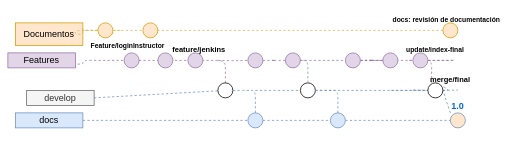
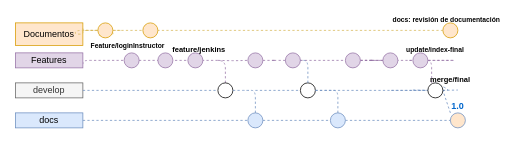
  <mxCell id="0" />
  <mxCell id="1" parent="0" />
  <mxCell id="2" value="|" style="edgeStyle=orthogonalEdgeStyle;rounded=1;orthogonalLoop=1;jettySize=auto;html=1;dashed=1;endArrow=none;endFill=0;fillColor=#e1d5e7;strokeColor=#9673a6;entryX=1;entryY=0.75;entryDx=0;entryDy=0;exitX=0.5;exitY=0;exitDx=0;exitDy=0;" parent="1" source="13" target="6" edge="1"><mxGeometry relative="1" as="geometry"><Array as="points"><mxPoint x="300" y="80" /><mxPoint x="110" y="80" /></Array><mxPoint x="300" y="90" as="sourcePoint" /><mxPoint x="620" y="230" as="targetPoint" /></mxGeometry></mxCell>
  <mxCell id="3" value="1.0" style="ellipse;whiteSpace=wrap;html=1;aspect=fixed;fillColor=#ffe6cc;strokeColor=#6c8ebf;fontStyle=1;labelPosition=center;verticalLabelPosition=top;align=center;verticalAlign=bottom;fontColor=#0066CC;" parent="1" vertex="1"><mxGeometry x="600" y="150" width="20" height="20" as="geometry" /></mxCell>
  <mxCell id="4" value="docs" style="text;html=1;strokeColor=#6c8ebf;fillColor=#dae8fc;align=center;verticalAlign=middle;whiteSpace=wrap;rounded=0;" parent="1" vertex="1"><mxGeometry x="20" y="150" width="90" height="20" as="geometry" /></mxCell>
- <mxCell id="5" value="develop" style="text;html=1;strokeColor=#666666;fillColor=#f5f5f5;align=center;verticalAlign=middle;whiteSpace=wrap;rounded=0;fontColor=#333333;" vertex="1" parent="1"><mxGeometry x="35" y="120" width="90" height="20" as="geometry" /></mxCell>
- <mxCell id="6" value="Features" style="text;html=1;strokeColor=#9673a6;fillColor=#e1d5e7;align=center;verticalAlign=middle;whiteSpace=wrap;rounded=0;" vertex="1" parent="1"><mxGeometry x="10" y="70" width="90" height="20" as="geometry" /></mxCell>
+ <mxCell id="5" value="develop" style="text;html=1;strokeColor=#666666;fillColor=#f5f5f5;align=center;verticalAlign=middle;whiteSpace=wrap;rounded=0;fontColor=#333333;" vertex="1" parent="1"><mxGeometry x="20" y="110" width="90" height="20" as="geometry" /></mxCell>
+ <mxCell id="6" value="Features" style="text;html=1;strokeColor=#9673a6;fillColor=#e1d5e7;align=center;verticalAlign=middle;whiteSpace=wrap;rounded=0;" vertex="1" parent="1"><mxGeometry x="20" y="70" width="90" height="20" as="geometry" /></mxCell>
  <mxCell id="7" value="Documentos" style="text;html=1;strokeColor=#d79b00;fillColor=#ffe6cc;align=center;verticalAlign=middle;whiteSpace=wrap;rounded=0;" vertex="1" parent="1"><mxGeometry x="20" y="30" width="90" height="30" as="geometry" /></mxCell>
  <mxCell id="8" style="edgeStyle=orthogonalEdgeStyle;rounded=0;orthogonalLoop=1;jettySize=auto;html=1;exitX=0.5;exitY=1;exitDx=0;exitDy=0;" edge="1" parent="1" source="5" target="5"><mxGeometry relative="1" as="geometry" /></mxCell>
  <mxCell id="9" value="" style="ellipse;whiteSpace=wrap;html=1;aspect=fixed;fillColor=#dae8fc;strokeColor=#6c8ebf;" vertex="1" parent="1"><mxGeometry x="330" y="150" width="20" height="20" as="geometry" /></mxCell>
  <mxCell id="10" value="" style="ellipse;whiteSpace=wrap;html=1;aspect=fixed;fillColor=#e1d5e7;strokeColor=#9673a6;" vertex="1" parent="1"><mxGeometry x="165" y="70" width="20" height="20" as="geometry" /></mxCell>
  <mxCell id="11" value="" style="edgeStyle=orthogonalEdgeStyle;rounded=1;orthogonalLoop=1;jettySize=auto;html=1;dashed=1;endArrow=none;endFill=0;fillColor=#fff2cc;strokeColor=#d6b656;exitX=1;exitY=0.25;exitDx=0;exitDy=0;entryX=0;entryY=0.825;entryDx=0;entryDy=0;entryPerimeter=0;" edge="1" parent="1" source="7" target="51"><mxGeometry relative="1" as="geometry"><Array as="points"><mxPoint x="110" y="40" /><mxPoint x="150" y="40" /></Array><mxPoint x="110" y="35" as="sourcePoint" /><mxPoint x="610.07" y="98.49" as="targetPoint" /></mxGeometry></mxCell>
  <mxCell id="12" value="" style="endArrow=none;dashed=1;html=1;fillColor=#dae8fc;strokeColor=#6c8ebf;exitX=1;exitY=0.5;exitDx=0;exitDy=0;" edge="1" parent="1" source="5" target="13"><mxGeometry width="50" height="50" relative="1" as="geometry"><mxPoint x="110" y="120" as="sourcePoint" /><mxPoint x="310" y="130" as="targetPoint" /><Array as="points" /></mxGeometry></mxCell>
  <mxCell id="13" value="" style="ellipse;whiteSpace=wrap;html=1;aspect=fixed;" vertex="1" parent="1"><mxGeometry x="290" y="110" width="20" height="20" as="geometry" /></mxCell>
  <mxCell id="14" value="" style="ellipse;whiteSpace=wrap;html=1;aspect=fixed;fillColor=#e1d5e7;strokeColor=#9673a6;" vertex="1" parent="1"><mxGeometry x="210" y="70" width="20" height="20" as="geometry" /></mxCell>
  <mxCell id="15" value="" style="ellipse;whiteSpace=wrap;html=1;aspect=fixed;fillColor=#e1d5e7;strokeColor=#9673a6;verticalAlign=top;fontStyle=1" vertex="1" parent="1"><mxGeometry x="250" y="70" width="20" height="20" as="geometry" /></mxCell>
  <mxCell id="16" value="" style="endArrow=none;dashed=1;html=1;fillColor=#dae8fc;strokeColor=#6c8ebf;entryX=0;entryY=0.5;entryDx=0;entryDy=0;" edge="1" parent="1" source="4" target="9"><mxGeometry width="50" height="50" relative="1" as="geometry"><mxPoint x="180" y="159" as="sourcePoint" /><mxPoint x="240" y="159" as="targetPoint" /></mxGeometry></mxCell>
  <mxCell id="17" value="" style="endArrow=none;dashed=1;html=1;fillColor=#dae8fc;strokeColor=#6c8ebf;entryX=1;entryY=0.5;entryDx=0;entryDy=0;exitX=0.5;exitY=0;exitDx=0;exitDy=0;" edge="1" parent="1" source="9" target="13"><mxGeometry width="50" height="50" relative="1" as="geometry"><mxPoint x="120" y="170" as="sourcePoint" /><mxPoint x="320" y="170" as="targetPoint" /><Array as="points"><mxPoint x="340" y="120" /><mxPoint x="330" y="120" /></Array></mxGeometry></mxCell>
  <mxCell id="18" value="" style="endArrow=none;dashed=1;html=1;fillColor=#dae8fc;strokeColor=#6c8ebf;entryX=0;entryY=0.5;entryDx=0;entryDy=0;" edge="1" parent="1" source="35" target="3"><mxGeometry width="50" height="50" relative="1" as="geometry"><mxPoint x="350" y="160" as="sourcePoint" /><mxPoint x="570" y="160" as="targetPoint" /></mxGeometry></mxCell>
  <mxCell id="19" value="" style="edgeStyle=orthogonalEdgeStyle;rounded=1;orthogonalLoop=1;jettySize=auto;html=1;dashed=1;endArrow=none;endFill=0;fillColor=#fff2cc;strokeColor=#d6b656;" edge="1" parent="1" source="27"><mxGeometry relative="1" as="geometry"><Array as="points"><mxPoint x="590" y="40" /><mxPoint x="590" y="40" /></Array><mxPoint x="160" y="40" as="sourcePoint" /><mxPoint y="40" as="targetPoint" x="610" /></mxGeometry></mxCell>
  <mxCell id="20" style="edgeStyle=orthogonalEdgeStyle;rounded=1;orthogonalLoop=1;jettySize=auto;html=1;dashed=1;endArrow=none;endFill=0;fillColor=#e1d5e7;strokeColor=#9673a6;" edge="1" parent="1" source="39"><mxGeometry relative="1" as="geometry"><Array as="points"><mxPoint y="80" x="610" /></Array><mxPoint x="290" y="80" as="sourcePoint" /><mxPoint x="570" y="80" as="targetPoint" /></mxGeometry></mxCell>
  <mxCell id="21" value="" style="endArrow=none;dashed=1;html=1;fillColor=#dae8fc;strokeColor=#6c8ebf;exitX=1;exitY=0.5;exitDx=0;exitDy=0;" edge="1" parent="1" source="48"><mxGeometry width="50" height="50" relative="1" as="geometry"><mxPoint x="340" y="120" as="sourcePoint" /><mxPoint x="520" y="120" as="targetPoint" /><Array as="points" /></mxGeometry></mxCell>
  <mxCell id="22" value="" style="endArrow=none;dashed=1;html=1;fillColor=#dae8fc;strokeColor=#6c8ebf;exitX=1;exitY=0.5;exitDx=0;exitDy=0;" edge="1" parent="1" target="23"><mxGeometry width="50" height="50" relative="1" as="geometry"><mxPoint x="340" y="120" as="sourcePoint" /><mxPoint x="520" y="120" as="targetPoint" /><Array as="points" /></mxGeometry></mxCell>
  <mxCell id="23" value="" style="ellipse;whiteSpace=wrap;html=1;aspect=fixed;" vertex="1" parent="1"><mxGeometry x="400" y="110" width="20" height="20" as="geometry" /></mxCell>
  <mxCell id="24" value="" style="edgeStyle=orthogonalEdgeStyle;rounded=1;orthogonalLoop=1;jettySize=auto;html=1;dashed=1;endArrow=none;endFill=0;fillColor=#e1d5e7;strokeColor=#9673a6;" edge="1" parent="1" target="25"><mxGeometry relative="1" as="geometry"><Array as="points" /><mxPoint x="290" y="80" as="sourcePoint" /><mxPoint y="90" as="targetPoint" x="610" /></mxGeometry></mxCell>
  <mxCell id="25" value="" style="ellipse;whiteSpace=wrap;html=1;aspect=fixed;fillColor=#e1d5e7;strokeColor=#9673a6;" vertex="1" parent="1"><mxGeometry x="330" y="70" width="20" height="20" as="geometry" /></mxCell>
  <mxCell id="26" value="" style="edgeStyle=orthogonalEdgeStyle;rounded=1;orthogonalLoop=1;jettySize=auto;html=1;dashed=1;endArrow=none;endFill=0;fillColor=#e1d5e7;strokeColor=#9673a6;" edge="1" parent="1" source="25" target="37"><mxGeometry relative="1" as="geometry"><Array as="points" /><mxPoint x="370" y="80" as="sourcePoint" /><mxPoint y="90" as="targetPoint" x="610" /></mxGeometry></mxCell>
  <mxCell id="27" value="" style="ellipse;whiteSpace=wrap;html=1;aspect=fixed;fillColor=#ffe6cc;strokeColor=#d79b00;" vertex="1" parent="1"><mxGeometry x="590" y="30" width="20" height="20" as="geometry" /></mxCell>
  <mxCell id="28" value="" style="endArrow=none;dashed=1;html=1;fillColor=#dae8fc;strokeColor=#6c8ebf;exitX=1;exitY=0.5;exitDx=0;exitDy=0;" edge="1" parent="1" source="23" target="48"><mxGeometry width="50" height="50" relative="1" as="geometry"><mxPoint x="430" y="120" as="sourcePoint" /><mxPoint x="520" y="120" as="targetPoint" /><Array as="points" /></mxGeometry></mxCell>
  <mxCell id="29" value="" style="edgeStyle=orthogonalEdgeStyle;rounded=1;orthogonalLoop=1;jettySize=auto;html=1;dashed=1;endArrow=none;endFill=0;fillColor=#e1d5e7;strokeColor=#9673a6;" edge="1" parent="1" source="39" target="30"><mxGeometry relative="1" as="geometry"><Array as="points" /><mxPoint x="400" y="80" as="sourcePoint" /><mxPoint y="90" as="targetPoint" x="610" /></mxGeometry></mxCell>
  <mxCell id="30" value="" style="ellipse;whiteSpace=wrap;html=1;aspect=fixed;fillColor=#e1d5e7;strokeColor=#9673a6;" vertex="1" parent="1"><mxGeometry x="510" y="70" width="20" height="20" as="geometry" /></mxCell>
  <mxCell id="31" value="" style="edgeStyle=orthogonalEdgeStyle;rounded=1;orthogonalLoop=1;jettySize=auto;html=1;dashed=1;endArrow=none;endFill=0;fillColor=#e1d5e7;strokeColor=#9673a6;" edge="1" parent="1" source="30" target="39"><mxGeometry relative="1" as="geometry"><Array as="points" /><mxPoint x="430" y="80" as="sourcePoint" /><mxPoint y="90" as="targetPoint" x="610" /></mxGeometry></mxCell>
  <mxCell id="32" value="" style="endArrow=none;dashed=1;html=1;fillColor=#dae8fc;strokeColor=#6c8ebf;exitX=1;exitY=0.5;exitDx=0;exitDy=0;" edge="1" parent="1" source="48"><mxGeometry width="50" height="50" relative="1" as="geometry"><mxPoint x="550" y="119.58" as="sourcePoint" /><mxPoint y="119.58" as="targetPoint" x="610" /><Array as="points" /></mxGeometry></mxCell>
  <mxCell id="33" value="" style="endArrow=none;dashed=1;html=1;fillColor=#e1d5e7;strokeColor=#9673a6;entryX=1;entryY=0.5;entryDx=0;entryDy=0;exitX=0.5;exitY=0;exitDx=0;exitDy=0;" edge="1" parent="1"><mxGeometry width="50" height="50" relative="1" as="geometry"><mxPoint x="575" y="110" as="sourcePoint" /><mxPoint x="545" y="80" as="targetPoint" /><Array as="points"><mxPoint x="575" y="80" /><mxPoint x="565" y="80" /></Array></mxGeometry></mxCell>
  <mxCell id="34" value="" style="endArrow=none;dashed=1;html=1;fillColor=#dae8fc;strokeColor=#6c8ebf;entryX=0;entryY=0.5;entryDx=0;entryDy=0;" edge="1" parent="1" target="35"><mxGeometry width="50" height="50" relative="1" as="geometry"><mxPoint x="350" y="160" as="sourcePoint" /><mxPoint x="590" y="160" as="targetPoint" /></mxGeometry></mxCell>
  <mxCell id="35" value="" style="ellipse;whiteSpace=wrap;html=1;aspect=fixed;fillColor=#dae8fc;strokeColor=#6c8ebf;" vertex="1" parent="1"><mxGeometry x="440" y="150" width="20" height="20" as="geometry" /></mxCell>
  <mxCell id="36" value="" style="endArrow=none;dashed=1;html=1;fillColor=#dae8fc;strokeColor=#6c8ebf;entryX=1;entryY=0.5;entryDx=0;entryDy=0;exitX=0.5;exitY=0;exitDx=0;exitDy=0;" edge="1" parent="1"><mxGeometry width="50" height="50" relative="1" as="geometry"><mxPoint x="410" y="110" as="sourcePoint" /><mxPoint x="380" y="80" as="targetPoint" /><Array as="points"><mxPoint x="410" y="80" /><mxPoint x="400" y="80" /></Array></mxGeometry></mxCell>
  <mxCell id="37" value="" style="ellipse;whiteSpace=wrap;html=1;aspect=fixed;fillColor=#e1d5e7;strokeColor=#9673a6;" vertex="1" parent="1"><mxGeometry x="380" y="70" width="20" height="20" as="geometry" /></mxCell>
  <mxCell id="38" value="" style="edgeStyle=orthogonalEdgeStyle;rounded=1;orthogonalLoop=1;jettySize=auto;html=1;dashed=1;endArrow=none;endFill=0;fillColor=#e1d5e7;strokeColor=#9673a6;" edge="1" parent="1" source="37" target="39"><mxGeometry relative="1" as="geometry"><Array as="points" /><mxPoint x="400" y="80" as="sourcePoint" /><mxPoint x="510" y="80" as="targetPoint" /></mxGeometry></mxCell>
  <mxCell id="39" value="" style="ellipse;whiteSpace=wrap;html=1;aspect=fixed;fillColor=#e1d5e7;strokeColor=#9673a6;" vertex="1" parent="1"><mxGeometry x="460" y="70" width="20" height="20" as="geometry" /></mxCell>
  <mxCell id="40" value="" style="endArrow=none;dashed=1;html=1;fillColor=#dae8fc;strokeColor=#6c8ebf;entryX=1;entryY=0.5;entryDx=0;entryDy=0;exitX=0.5;exitY=0;exitDx=0;exitDy=0;" edge="1" parent="1" source="48"><mxGeometry width="50" height="50" relative="1" as="geometry"><mxPoint x="600" y="150" as="sourcePoint" /><mxPoint x="570" y="120" as="targetPoint" /><Array as="points"><mxPoint x="600" y="120" /><mxPoint x="590" y="120" /></Array></mxGeometry></mxCell>
  <mxCell id="41" value="&lt;font style=&quot;font-size: 10px;&quot;&gt;&lt;b style=&quot;&quot;&gt;feature/jenkins&lt;/b&gt;&lt;/font&gt;" style="text;html=1;align=center;verticalAlign=middle;whiteSpace=wrap;rounded=0;" vertex="1" parent="1"><mxGeometry x="260" y="60" width="10" height="10" as="geometry" /></mxCell>
  <mxCell id="42" value="&lt;font style=&quot;font-size: 9px;&quot;&gt;&lt;b style=&quot;&quot;&gt;Feature/loginInstructor&lt;/b&gt;&lt;/font&gt;" style="text;html=1;align=center;verticalAlign=middle;whiteSpace=wrap;rounded=0;" vertex="1" parent="1"><mxGeometry x="165" y="50" width="10" height="20" as="geometry" /></mxCell>
  <mxCell id="43" value="" style="endArrow=none;dashed=1;html=1;fillColor=#dae8fc;strokeColor=#6c8ebf;exitX=1;exitY=0.5;exitDx=0;exitDy=0;" edge="1" parent="1" target="48"><mxGeometry width="50" height="50" relative="1" as="geometry"><mxPoint x="550" y="119.58" as="sourcePoint" /><mxPoint y="119.58" as="targetPoint" x="610" /><Array as="points" /></mxGeometry></mxCell>
  <mxCell id="44" value="" style="endArrow=none;dashed=1;html=1;fillColor=#dae8fc;strokeColor=#6c8ebf;entryX=1;entryY=0.5;entryDx=0;entryDy=0;exitX=0.5;exitY=0;exitDx=0;exitDy=0;" edge="1" parent="1"><mxGeometry width="50" height="50" relative="1" as="geometry"><mxPoint x="450" y="150" as="sourcePoint" /><mxPoint x="420" y="120" as="targetPoint" /><Array as="points"><mxPoint x="450" y="120" /><mxPoint x="440" y="120" /></Array></mxGeometry></mxCell>
  <mxCell id="45" value="" style="ellipse;whiteSpace=wrap;html=1;aspect=fixed;fillColor=#e1d5e7;strokeColor=#9673a6;" vertex="1" parent="1"><mxGeometry x="550" y="70" width="20" height="20" as="geometry" /></mxCell>
  <mxCell id="46" value="&lt;font style=&quot;font-size: 9px;&quot;&gt;&lt;b&gt;update/index-final&lt;/b&gt;&lt;/font&gt;" style="text;html=1;align=center;verticalAlign=middle;whiteSpace=wrap;rounded=0;" vertex="1" parent="1"><mxGeometry x="535" y="60" width="90" height="10" as="geometry" /></mxCell>
  <mxCell id="47" value="" style="endArrow=none;dashed=1;html=1;fillColor=#dae8fc;strokeColor=#6c8ebf;entryX=1;entryY=0.5;entryDx=0;entryDy=0;exitX=0.5;exitY=0;exitDx=0;exitDy=0;" edge="1" parent="1" target="48"><mxGeometry width="50" height="50" relative="1" as="geometry"><mxPoint x="600" y="150" as="sourcePoint" /><mxPoint x="570" y="120" as="targetPoint" /><Array as="points" /></mxGeometry></mxCell>
  <mxCell id="48" value="" style="ellipse;whiteSpace=wrap;html=1;aspect=fixed;" vertex="1" parent="1"><mxGeometry x="570" y="110" width="20" height="20" as="geometry" /></mxCell>
  <mxCell id="49" value="&lt;b style=&quot;&quot;&gt;&lt;font style=&quot;font-size: 9px;&quot;&gt;docs: revisión de documentación&lt;/font&gt;&lt;/b&gt;" style="text;html=1;align=center;verticalAlign=middle;whiteSpace=wrap;rounded=0;" vertex="1" parent="1"><mxGeometry x="520" y="20" width="150" height="10" as="geometry" /></mxCell>
  <mxCell id="50" value="" style="edgeStyle=orthogonalEdgeStyle;rounded=1;orthogonalLoop=1;jettySize=auto;html=1;dashed=1;endArrow=none;endFill=0;fillColor=#fff2cc;strokeColor=#d6b656;" edge="1" parent="1" target="27"><mxGeometry relative="1" as="geometry"><Array as="points"><mxPoint x="100" y="40" /><mxPoint x="100" y="45" /><mxPoint x="110" y="45" /><mxPoint x="110" y="40" /></Array><mxPoint x="160" y="40" as="sourcePoint" /><mxPoint y="40" as="targetPoint" x="610" /></mxGeometry></mxCell>
  <mxCell id="51" value="" style="ellipse;whiteSpace=wrap;html=1;aspect=fixed;fillColor=#ffe6cc;strokeColor=#d79b00;" vertex="1" parent="1"><mxGeometry x="130" y="30" width="20" height="20" as="geometry" /></mxCell>
  <mxCell id="52" value="" style="ellipse;whiteSpace=wrap;html=1;aspect=fixed;fillColor=#ffe6cc;strokeColor=#d79b00;" vertex="1" parent="1"><mxGeometry x="190" y="30" width="20" height="20" as="geometry" /></mxCell>
  <mxCell id="53" value="&lt;b style=&quot;&quot;&gt;&lt;font style=&quot;font-size: 10px;&quot;&gt;merge/final&lt;/font&gt;&lt;/b&gt;" style="text;html=1;align=center;verticalAlign=middle;whiteSpace=wrap;rounded=0;" vertex="1" parent="1"><mxGeometry x="570" y="100" width="60" height="10" as="geometry" /></mxCell>
